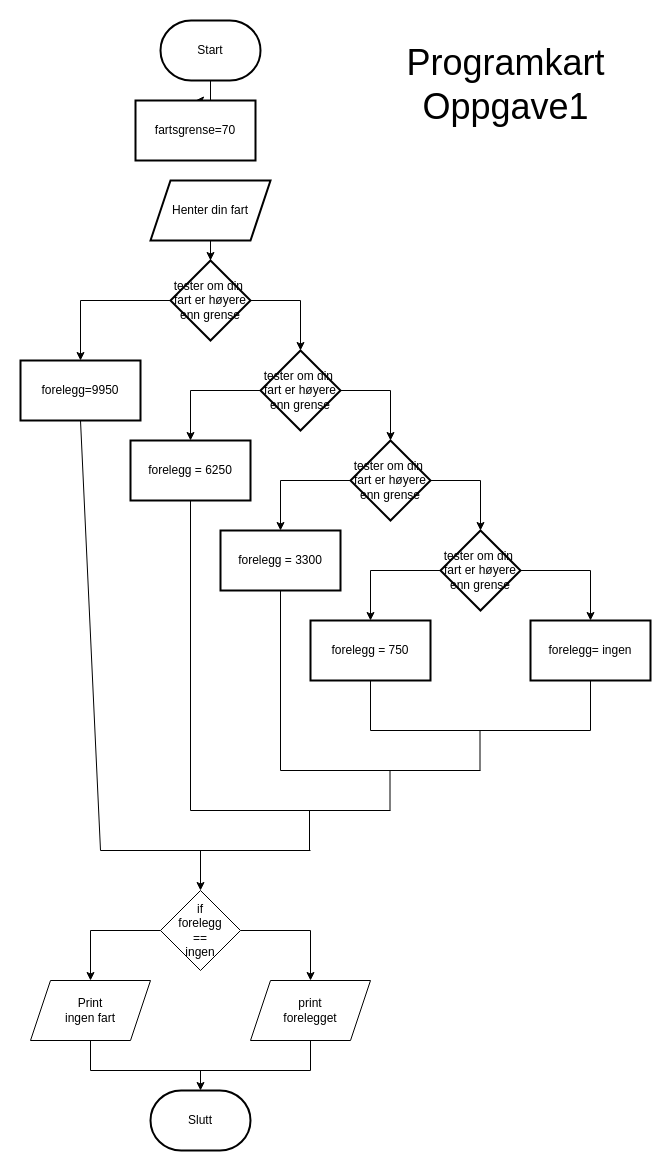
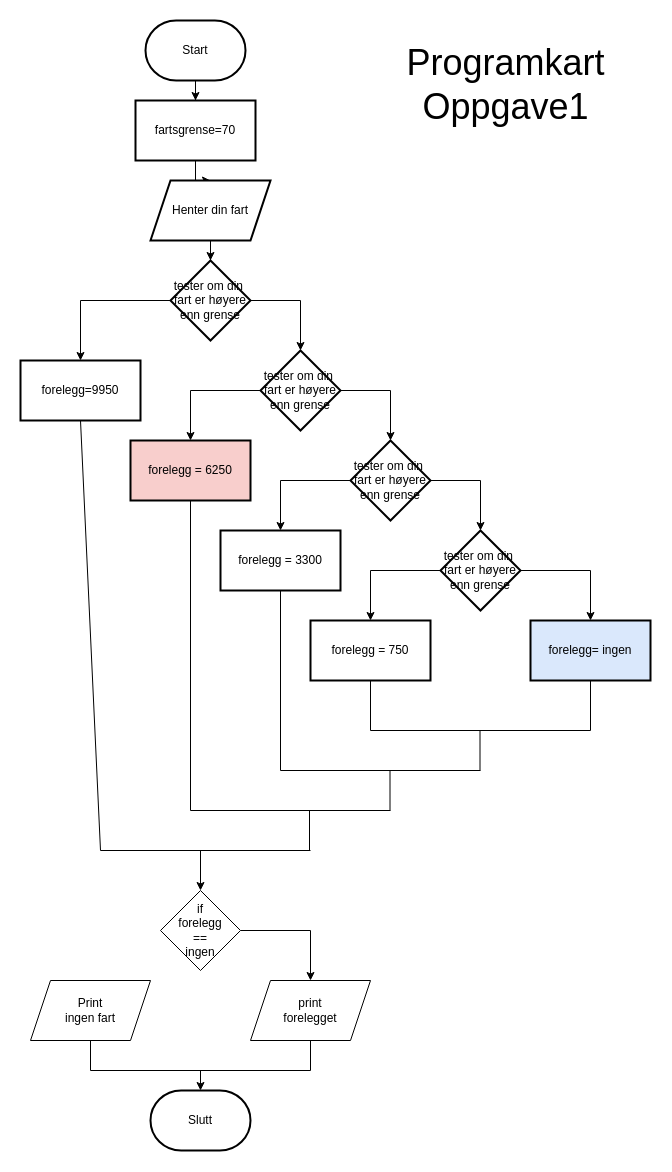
  <mxCell id="0" />
  <mxCell id="1" parent="0" />
  <mxCell id="2" value="" style="edgeStyle=orthogonalEdgeStyle;rounded=0;orthogonalLoop=1;jettySize=auto;html=1;" edge="1" parent="1" source="3" target="5"><mxGeometry relative="1" as="geometry" /></mxCell>
- <mxCell id="3" value="Start" style="strokeWidth=2;html=1;shape=mxgraph.flowchart.terminator;whiteSpace=wrap;" vertex="1" parent="1"><mxGeometry x="160" y="20" width="100" height="60" as="geometry" /></mxCell>
+ <mxCell id="3" value="Start" style="strokeWidth=2;html=1;shape=mxgraph.flowchart.terminator;whiteSpace=wrap;" vertex="1" parent="1"><mxGeometry x="145" y="20" width="100" height="60" as="geometry" /></mxCell>
+ <mxCell id="4" value="" style="edgeStyle=orthogonalEdgeStyle;rounded=0;orthogonalLoop=1;jettySize=auto;html=1;" edge="1" parent="1" source="5" target="7"><mxGeometry relative="1" as="geometry" /></mxCell>
  <mxCell id="5" value="fartsgrense=70" style="whiteSpace=wrap;html=1;strokeWidth=2;" vertex="1" parent="1"><mxGeometry x="135" y="100" width="120" height="60" as="geometry" /></mxCell>
  <mxCell id="6" value="" style="edgeStyle=orthogonalEdgeStyle;rounded=0;orthogonalLoop=1;jettySize=auto;html=1;" edge="1" parent="1" source="7" target="10"><mxGeometry relative="1" as="geometry" /></mxCell>
  <mxCell id="7" value="Henter din fart" style="shape=parallelogram;perimeter=parallelogramPerimeter;whiteSpace=wrap;html=1;fixedSize=1;strokeWidth=2;" vertex="1" parent="1"><mxGeometry x="150" y="180" width="120" height="60" as="geometry" /></mxCell>
  <mxCell id="8" value="" style="edgeStyle=orthogonalEdgeStyle;rounded=0;orthogonalLoop=1;jettySize=auto;html=1;" edge="1" parent="1" source="10" target="13"><mxGeometry relative="1" as="geometry" /></mxCell>
  <mxCell id="9" value="" style="edgeStyle=orthogonalEdgeStyle;rounded=0;orthogonalLoop=1;jettySize=auto;html=1;" edge="1" parent="1" source="10" target="20"><mxGeometry relative="1" as="geometry" /></mxCell>
  <mxCell id="10" value="tester om din&amp;nbsp;&lt;br&gt;fart er høyere&lt;br&gt;enn grense" style="rhombus;whiteSpace=wrap;html=1;strokeWidth=2;" vertex="1" parent="1"><mxGeometry x="170" y="260" width="80" height="80" as="geometry" /></mxCell>
  <mxCell id="11" value="" style="edgeStyle=orthogonalEdgeStyle;rounded=0;orthogonalLoop=1;jettySize=auto;html=1;" edge="1" parent="1" source="13" target="16"><mxGeometry relative="1" as="geometry" /></mxCell>
  <mxCell id="12" value="" style="edgeStyle=orthogonalEdgeStyle;rounded=0;orthogonalLoop=1;jettySize=auto;html=1;" edge="1" parent="1" source="13" target="21"><mxGeometry relative="1" as="geometry" /></mxCell>
  <mxCell id="13" value="tester om din&amp;nbsp;&lt;br&gt;fart er høyere&lt;br&gt;enn grense" style="rhombus;whiteSpace=wrap;html=1;strokeWidth=2;" vertex="1" parent="1"><mxGeometry x="260" y="350" width="80" height="80" as="geometry" /></mxCell>
  <mxCell id="14" value="" style="edgeStyle=orthogonalEdgeStyle;rounded=0;orthogonalLoop=1;jettySize=auto;html=1;" edge="1" parent="1" source="16" target="19"><mxGeometry relative="1" as="geometry" /></mxCell>
  <mxCell id="15" value="" style="edgeStyle=orthogonalEdgeStyle;rounded=0;orthogonalLoop=1;jettySize=auto;html=1;" edge="1" parent="1" source="16" target="22"><mxGeometry relative="1" as="geometry" /></mxCell>
  <mxCell id="16" value="tester om din&amp;nbsp;&lt;br&gt;fart er høyere&lt;br&gt;enn grense" style="rhombus;whiteSpace=wrap;html=1;strokeWidth=2;" vertex="1" parent="1"><mxGeometry x="350" y="440" width="80" height="80" as="geometry" /></mxCell>
  <mxCell id="17" value="" style="edgeStyle=orthogonalEdgeStyle;rounded=0;orthogonalLoop=1;jettySize=auto;html=1;" edge="1" parent="1" source="19" target="23"><mxGeometry relative="1" as="geometry" /></mxCell>
  <mxCell id="18" value="" style="edgeStyle=orthogonalEdgeStyle;rounded=0;orthogonalLoop=1;jettySize=auto;html=1;" edge="1" parent="1" source="19" target="24"><mxGeometry relative="1" as="geometry" /></mxCell>
  <mxCell id="19" value="tester om din&amp;nbsp;&lt;br&gt;fart er høyere&lt;br&gt;enn grense" style="rhombus;whiteSpace=wrap;html=1;strokeWidth=2;" vertex="1" parent="1"><mxGeometry x="440" y="530" width="80" height="80" as="geometry" /></mxCell>
  <mxCell id="20" value="forelegg=9950" style="whiteSpace=wrap;html=1;strokeWidth=2;" vertex="1" parent="1"><mxGeometry x="20" y="360" width="120" height="60" as="geometry" /></mxCell>
- <mxCell id="21" value="forelegg = 6250" style="whiteSpace=wrap;html=1;strokeWidth=2;" vertex="1" parent="1"><mxGeometry x="130" y="440" width="120" height="60" as="geometry" /></mxCell>
+ <mxCell id="21" value="forelegg = 6250" style="whiteSpace=wrap;html=1;strokeWidth=2;fillColor=#f8cecc;" vertex="1" parent="1"><mxGeometry x="130" y="440" width="120" height="60" as="geometry" /></mxCell>
  <mxCell id="22" value="forelegg = 3300" style="whiteSpace=wrap;html=1;strokeWidth=2;" vertex="1" parent="1"><mxGeometry x="220" y="530" width="120" height="60" as="geometry" /></mxCell>
  <mxCell id="23" value="forelegg = 750" style="whiteSpace=wrap;html=1;strokeWidth=2;" vertex="1" parent="1"><mxGeometry x="310" y="620" width="120" height="60" as="geometry" /></mxCell>
- <mxCell id="24" value="forelegg= ingen" style="whiteSpace=wrap;html=1;strokeWidth=2;" vertex="1" parent="1"><mxGeometry x="530" y="620" width="120" height="60" as="geometry" /></mxCell>
+ <mxCell id="24" value="forelegg= ingen" style="whiteSpace=wrap;html=1;strokeWidth=2;fillColor=#dae8fc;" vertex="1" parent="1"><mxGeometry x="530" y="620" width="120" height="60" as="geometry" /></mxCell>
  <mxCell id="25" value="" style="endArrow=none;html=1;rounded=0;entryX=0.5;entryY=1;entryDx=0;entryDy=0;" edge="1" parent="1" target="24"><mxGeometry width="50" height="50" relative="1" as="geometry"><mxPoint x="590" y="730" as="sourcePoint" /><mxPoint x="610" y="850" as="targetPoint" /></mxGeometry></mxCell>
  <mxCell id="26" value="" style="endArrow=none;html=1;rounded=0;entryX=0.5;entryY=1;entryDx=0;entryDy=0;" edge="1" parent="1" target="23"><mxGeometry width="50" height="50" relative="1" as="geometry"><mxPoint x="370" y="730" as="sourcePoint" /><mxPoint x="390" y="850" as="targetPoint" /></mxGeometry></mxCell>
  <mxCell id="27" value="" style="endArrow=none;html=1;rounded=0;" edge="1" parent="1"><mxGeometry width="50" height="50" relative="1" as="geometry"><mxPoint x="590" y="730" as="sourcePoint" /><mxPoint x="370" y="730" as="targetPoint" /></mxGeometry></mxCell>
  <mxCell id="28" value="" style="endArrow=none;html=1;rounded=0;entryX=0.5;entryY=1;entryDx=0;entryDy=0;" edge="1" parent="1" target="22"><mxGeometry width="50" height="50" relative="1" as="geometry"><mxPoint x="280" y="770" as="sourcePoint" /><mxPoint x="280" y="760" as="targetPoint" /></mxGeometry></mxCell>
  <mxCell id="29" value="" style="endArrow=none;html=1;rounded=0;" edge="1" parent="1"><mxGeometry width="50" height="50" relative="1" as="geometry"><mxPoint x="479.5" y="770" as="sourcePoint" /><mxPoint x="479.5" y="730" as="targetPoint" /></mxGeometry></mxCell>
  <mxCell id="30" value="" style="endArrow=none;html=1;rounded=0;" edge="1" parent="1"><mxGeometry width="50" height="50" relative="1" as="geometry"><mxPoint x="480" y="770" as="sourcePoint" /><mxPoint x="280" y="770" as="targetPoint" /></mxGeometry></mxCell>
  <mxCell id="31" value="" style="endArrow=none;html=1;rounded=0;entryX=0.5;entryY=1;entryDx=0;entryDy=0;" edge="1" parent="1" target="21"><mxGeometry width="50" height="50" relative="1" as="geometry"><mxPoint x="190" y="810" as="sourcePoint" /><mxPoint x="190" y="670" as="targetPoint" /></mxGeometry></mxCell>
  <mxCell id="32" value="" style="endArrow=none;html=1;rounded=0;" edge="1" parent="1"><mxGeometry width="50" height="50" relative="1" as="geometry"><mxPoint x="389.5" y="810" as="sourcePoint" /><mxPoint x="389.5" y="770" as="targetPoint" /></mxGeometry></mxCell>
  <mxCell id="33" value="" style="endArrow=none;html=1;rounded=0;" edge="1" parent="1"><mxGeometry width="50" height="50" relative="1" as="geometry"><mxPoint x="390" y="810" as="sourcePoint" /><mxPoint x="190" y="810" as="targetPoint" /></mxGeometry></mxCell>
  <mxCell id="34" value="" style="endArrow=none;html=1;rounded=0;entryX=0.5;entryY=1;entryDx=0;entryDy=0;" edge="1" parent="1" target="20"><mxGeometry width="50" height="50" relative="1" as="geometry"><mxPoint x="100" y="850" as="sourcePoint" /><mxPoint x="100" y="580" as="targetPoint" /></mxGeometry></mxCell>
  <mxCell id="35" value="" style="endArrow=none;html=1;rounded=0;" edge="1" parent="1"><mxGeometry width="50" height="50" relative="1" as="geometry"><mxPoint x="309" y="850" as="sourcePoint" /><mxPoint x="309" y="810" as="targetPoint" /></mxGeometry></mxCell>
  <mxCell id="36" value="" style="endArrow=none;html=1;rounded=0;" edge="1" parent="1"><mxGeometry width="50" height="50" relative="1" as="geometry"><mxPoint x="310" y="850" as="sourcePoint" /><mxPoint x="100" y="850" as="targetPoint" /></mxGeometry></mxCell>
  <mxCell id="37" value="" style="endArrow=classic;html=1;rounded=0;" edge="1" parent="1"><mxGeometry width="50" height="50" relative="1" as="geometry"><mxPoint x="200" y="850" as="sourcePoint" /><mxPoint x="200" y="890" as="targetPoint" /></mxGeometry></mxCell>
- <mxCell id="38" value="" style="edgeStyle=orthogonalEdgeStyle;rounded=0;orthogonalLoop=1;jettySize=auto;html=1;" edge="1" parent="1" source="40" target="41"><mxGeometry relative="1" as="geometry" /></mxCell>
  <mxCell id="39" value="" style="edgeStyle=orthogonalEdgeStyle;rounded=0;orthogonalLoop=1;jettySize=auto;html=1;" edge="1" parent="1" source="40" target="42"><mxGeometry relative="1" as="geometry" /></mxCell>
  <mxCell id="40" value="if&lt;br&gt;forelegg&lt;br&gt;==&lt;br&gt;ingen" style="rhombus;whiteSpace=wrap;html=1;" vertex="1" parent="1"><mxGeometry x="160" y="890" width="80" height="80" as="geometry" /></mxCell>
  <mxCell id="41" value="Print&lt;br&gt;ingen fart" style="shape=parallelogram;perimeter=parallelogramPerimeter;whiteSpace=wrap;html=1;fixedSize=1;" vertex="1" parent="1"><mxGeometry x="30" y="980" width="120" height="60" as="geometry" /></mxCell>
  <mxCell id="42" value="print&lt;br&gt;forelegget" style="shape=parallelogram;perimeter=parallelogramPerimeter;whiteSpace=wrap;html=1;fixedSize=1;" vertex="1" parent="1"><mxGeometry x="250" y="980" width="120" height="60" as="geometry" /></mxCell>
  <mxCell id="43" value="" style="endArrow=none;html=1;rounded=0;" edge="1" parent="1"><mxGeometry width="50" height="50" relative="1" as="geometry"><mxPoint x="310" y="1070" as="sourcePoint" /><mxPoint x="310" y="1040" as="targetPoint" /></mxGeometry></mxCell>
  <mxCell id="44" value="" style="endArrow=none;html=1;rounded=0;" edge="1" parent="1"><mxGeometry width="50" height="50" relative="1" as="geometry"><mxPoint x="90" y="1070" as="sourcePoint" /><mxPoint x="310" y="1070" as="targetPoint" /></mxGeometry></mxCell>
  <mxCell id="45" value="" style="endArrow=none;html=1;rounded=0;" edge="1" parent="1"><mxGeometry width="50" height="50" relative="1" as="geometry"><mxPoint x="90" y="1070" as="sourcePoint" /><mxPoint x="90" y="1040" as="targetPoint" /></mxGeometry></mxCell>
  <mxCell id="46" value="" style="endArrow=classic;html=1;rounded=0;" edge="1" parent="1"><mxGeometry width="50" height="50" relative="1" as="geometry"><mxPoint x="200" y="1070" as="sourcePoint" /><mxPoint x="200" y="1090" as="targetPoint" /></mxGeometry></mxCell>
  <mxCell id="47" value="Slutt" style="strokeWidth=2;html=1;shape=mxgraph.flowchart.terminator;whiteSpace=wrap;" vertex="1" parent="1"><mxGeometry x="150" y="1090" width="100" height="60" as="geometry" /></mxCell>
  <mxCell id="48" value="&lt;font style=&quot;font-size: 36px&quot;&gt;Programkart&lt;br&gt;Oppgave1&lt;br&gt;&lt;/font&gt;" style="text;html=1;align=center;verticalAlign=middle;resizable=0;points=[];autosize=1;strokeColor=none;fillColor=none;" vertex="1" parent="1"><mxGeometry x="401" y="60" width="208" height="48" as="geometry" /></mxCell>
